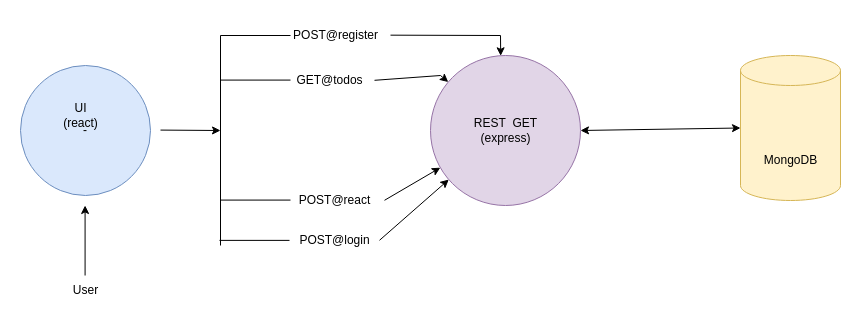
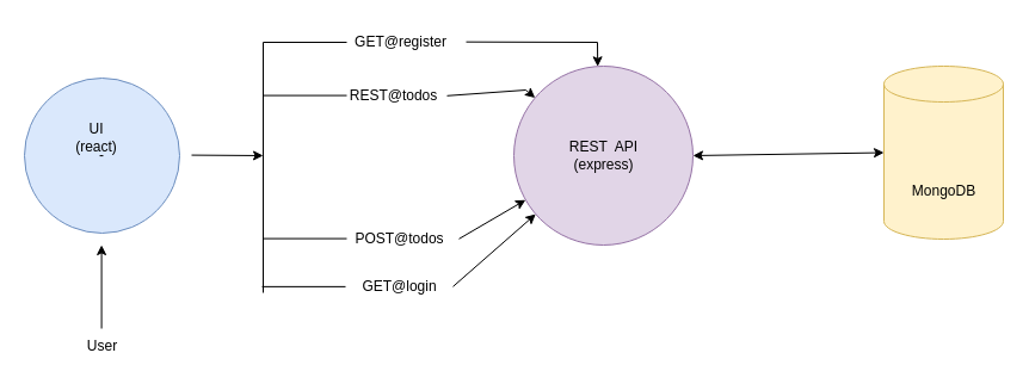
  <mxCell id="0" />
  <mxCell id="1" parent="0" />
  <mxCell id="2" value="-" style="ellipse;whiteSpace=wrap;html=1;fillColor=#dae8fc;strokeColor=#6c8ebf;" vertex="1" parent="1"><mxGeometry x="20" y="65" width="130" height="130" as="geometry" /></mxCell>
  <mxCell id="3" value="UI&lt;br&gt;(react)" style="text;html=1;resizable=0;autosize=1;align=center;verticalAlign=middle;points=[];fillColor=none;strokeColor=none;rounded=0;" vertex="1" parent="1"><mxGeometry x="50" y="95" width="60" height="40" as="geometry" /></mxCell>
  <mxCell id="4" value="" style="endArrow=classic;html=1;rounded=0;" edge="1" parent="1"><mxGeometry width="50" height="50" relative="1" as="geometry"><mxPoint x="84.58" y="275" as="sourcePoint" /><mxPoint x="84.58" y="205" as="targetPoint" /></mxGeometry></mxCell>
  <mxCell id="5" value="User" style="text;html=1;resizable=0;autosize=1;align=center;verticalAlign=middle;points=[];fillColor=none;strokeColor=none;rounded=0;" vertex="1" parent="1"><mxGeometry x="60" y="275" width="50" height="30" as="geometry" /></mxCell>
  <mxCell id="6" value="" style="endArrow=classic;html=1;rounded=0;" edge="1" parent="1"><mxGeometry width="50" height="50" relative="1" as="geometry"><mxPoint x="160" y="129.58" as="sourcePoint" /><mxPoint x="220" y="130" as="targetPoint" /></mxGeometry></mxCell>
  <mxCell id="7" value="" style="endArrow=none;html=1;rounded=0;" edge="1" parent="1"><mxGeometry width="50" height="50" relative="1" as="geometry"><mxPoint x="220" y="245" as="sourcePoint" /><mxPoint x="220" y="35" as="targetPoint" /></mxGeometry></mxCell>
  <mxCell id="8" value="" style="endArrow=none;html=1;rounded=0;" edge="1" parent="1"><mxGeometry width="50" height="50" relative="1" as="geometry"><mxPoint x="220" y="35" as="sourcePoint" /><mxPoint x="290" y="35" as="targetPoint" /></mxGeometry></mxCell>
  <mxCell id="9" value="" style="endArrow=none;html=1;rounded=0;" edge="1" parent="1"><mxGeometry width="50" height="50" relative="1" as="geometry"><mxPoint x="220" y="79.58" as="sourcePoint" /><mxPoint x="290" y="79.58" as="targetPoint" /></mxGeometry></mxCell>
  <mxCell id="10" value="" style="endArrow=none;html=1;rounded=0;" edge="1" parent="1"><mxGeometry width="50" height="50" relative="1" as="geometry"><mxPoint x="220" y="199.58" as="sourcePoint" /><mxPoint x="290" y="199.58" as="targetPoint" /></mxGeometry></mxCell>
  <mxCell id="11" value="" style="endArrow=none;html=1;rounded=0;" edge="1" parent="1"><mxGeometry width="50" height="50" relative="1" as="geometry"><mxPoint x="219" y="239.88" as="sourcePoint" /><mxPoint x="289" y="239.88" as="targetPoint" /></mxGeometry></mxCell>
- <mxCell id="12" value="POST@register" style="text;html=1;resizable=0;autosize=1;align=center;verticalAlign=middle;points=[];fillColor=none;strokeColor=none;rounded=0;" vertex="1" parent="1"><mxGeometry x="280" y="20" width="110" height="30" as="geometry" /></mxCell>
- <mxCell id="13" value="GET@todos" style="text;html=1;resizable=0;autosize=1;align=center;verticalAlign=middle;points=[];fillColor=none;strokeColor=none;rounded=0;" vertex="1" parent="1"><mxGeometry x="284" y="65" width="90" height="30" as="geometry" /></mxCell>
- <mxCell id="14" value="POST@react" style="text;html=1;resizable=0;autosize=1;align=center;verticalAlign=middle;points=[];fillColor=none;strokeColor=none;rounded=0;" vertex="1" parent="1"><mxGeometry x="284" y="185" width="100" height="30" as="geometry" /></mxCell>
- <mxCell id="15" value="POST@login" style="text;html=1;resizable=0;autosize=1;align=center;verticalAlign=middle;points=[];fillColor=none;strokeColor=none;rounded=0;" vertex="1" parent="1"><mxGeometry x="289" y="225" width="90" height="30" as="geometry" /></mxCell>
+ <mxCell id="12" value="GET@register" style="text;html=1;resizable=0;autosize=1;align=center;verticalAlign=middle;points=[];fillColor=none;strokeColor=none;rounded=0;" vertex="1" parent="1"><mxGeometry x="280" y="20" width="110" height="30" as="geometry" /></mxCell>
+ <mxCell id="13" value="REST@todos" style="text;html=1;resizable=0;autosize=1;align=center;verticalAlign=middle;points=[];fillColor=none;strokeColor=none;rounded=0;" vertex="1" parent="1"><mxGeometry x="284" y="65" width="90" height="30" as="geometry" /></mxCell>
+ <mxCell id="14" value="POST@todos" style="text;html=1;resizable=0;autosize=1;align=center;verticalAlign=middle;points=[];fillColor=none;strokeColor=none;rounded=0;" vertex="1" parent="1"><mxGeometry x="284" y="185" width="100" height="30" as="geometry" /></mxCell>
+ <mxCell id="15" value="GET@login" style="text;html=1;resizable=0;autosize=1;align=center;verticalAlign=middle;points=[];fillColor=none;strokeColor=none;rounded=0;" vertex="1" parent="1"><mxGeometry x="289" y="225" width="90" height="30" as="geometry" /></mxCell>
  <mxCell id="16" value="" style="ellipse;whiteSpace=wrap;html=1;fillColor=#e1d5e7;strokeColor=#9673a6;" vertex="1" parent="1"><mxGeometry x="430" y="55" width="150" height="150" as="geometry" /></mxCell>
- <mxCell id="17" value="REST&amp;nbsp; GET&lt;br&gt;(express)" style="text;html=1;resizable=0;autosize=1;align=center;verticalAlign=middle;points=[];fillColor=none;strokeColor=none;rounded=0;" vertex="1" parent="1"><mxGeometry x="465" y="110" width="80" height="40" as="geometry" /></mxCell>
+ <mxCell id="17" value="REST&amp;nbsp; API&lt;br&gt;(express)" style="text;html=1;resizable=0;autosize=1;align=center;verticalAlign=middle;points=[];fillColor=none;strokeColor=none;rounded=0;" vertex="1" parent="1"><mxGeometry x="465" y="110" width="80" height="40" as="geometry" /></mxCell>
  <mxCell id="18" value="" style="endArrow=none;html=1;rounded=0;" edge="1" parent="1"><mxGeometry width="50" height="50" relative="1" as="geometry"><mxPoint x="390" y="34.66" as="sourcePoint" /><mxPoint x="500" y="35" as="targetPoint" /></mxGeometry></mxCell>
  <mxCell id="19" value="" style="endArrow=classic;html=1;rounded=0;" edge="1" parent="1" target="16"><mxGeometry width="50" height="50" relative="1" as="geometry"><mxPoint x="374" y="79.8" as="sourcePoint" /><mxPoint x="414" y="79.8" as="targetPoint" /><Array as="points"><mxPoint x="440" y="75" /></Array></mxGeometry></mxCell>
  <mxCell id="20" value="" style="endArrow=classic;html=1;rounded=0;" edge="1" parent="1" target="16"><mxGeometry width="50" height="50" relative="1" as="geometry"><mxPoint x="384" y="199.8" as="sourcePoint" /><mxPoint x="404" y="199.8" as="targetPoint" /></mxGeometry></mxCell>
  <mxCell id="21" value="" style="endArrow=classic;html=1;rounded=0;" edge="1" parent="1" target="16"><mxGeometry width="50" height="50" relative="1" as="geometry"><mxPoint x="379" y="239.8" as="sourcePoint" /><mxPoint x="470" y="205" as="targetPoint" /></mxGeometry></mxCell>
  <mxCell id="22" value="" style="endArrow=classic;html=1;rounded=0;entryX=0.468;entryY=0.002;entryDx=0;entryDy=0;entryPerimeter=0;" edge="1" parent="1" target="16"><mxGeometry width="50" height="50" relative="1" as="geometry"><mxPoint x="500" y="35" as="sourcePoint" /><mxPoint x="500" y="50" as="targetPoint" /></mxGeometry></mxCell>
  <mxCell id="23" value="" style="shape=cylinder3;whiteSpace=wrap;html=1;boundedLbl=1;backgroundOutline=1;size=15;fillColor=#fff2cc;strokeColor=#d6b656;" vertex="1" parent="1"><mxGeometry x="740" y="55" width="100" height="145" as="geometry" /></mxCell>
  <mxCell id="24" value="MongoDB" style="text;html=1;resizable=0;autosize=1;align=center;verticalAlign=middle;points=[];fillColor=none;strokeColor=none;rounded=0;" vertex="1" parent="1"><mxGeometry x="750" y="145" width="80" height="30" as="geometry" /></mxCell>
  <mxCell id="25" value="" style="endArrow=classic;startArrow=classic;html=1;rounded=0;entryX=0;entryY=0.5;entryDx=0;entryDy=0;entryPerimeter=0;exitX=1;exitY=0.5;exitDx=0;exitDy=0;" edge="1" parent="1" source="16" target="23"><mxGeometry width="50" height="50" relative="1" as="geometry"><mxPoint x="610" y="125" as="sourcePoint" /><mxPoint x="580" y="65" as="targetPoint" /></mxGeometry></mxCell>
